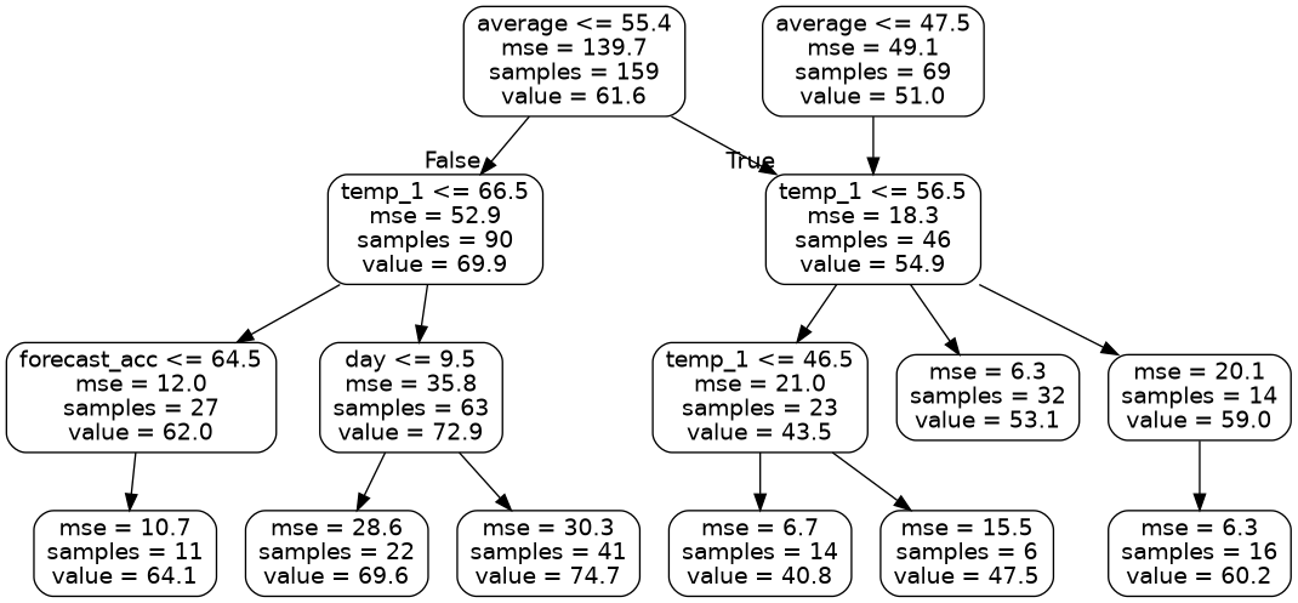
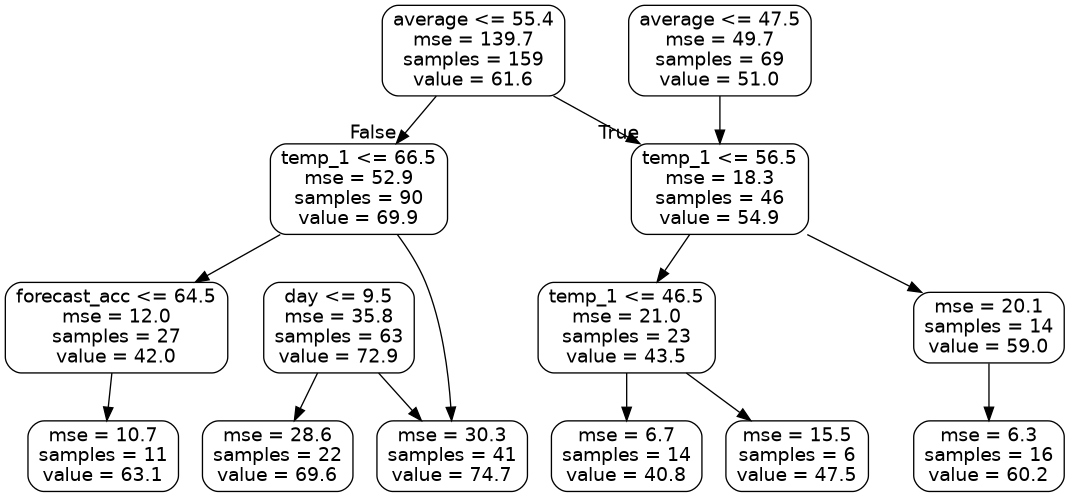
  digraph {
    node [color=black fontname=helvetica shape=box style=rounded]
    edge [fontname=helvetica]
    n1 [label="average <= 55.4\nmse = 139.7\nsamples = 159\nvalue = 61.6"]
    n2 [label="temp_1 <= 66.5\nmse = 52.9\nsamples = 90\nvalue = 69.9"]
    n3 [label="temp_1 <= 56.5\nmse = 18.3\nsamples = 46\nvalue = 54.9"]
-   n4 [label="average <= 47.5\nmse = 49.1\nsamples = 69\nvalue = 51.0"]
-   n5 [label="forecast_acc <= 64.5\nmse = 12.0\nsamples = 27\nvalue = 62.0"]
+   n4 [label="average <= 47.5\nmse = 49.7\nsamples = 69\nvalue = 51.0"]
+   n5 [label="forecast_acc <= 64.5\nmse = 12.0\nsamples = 27\nvalue = 42.0"]
    n6 [label="day <= 9.5\nmse = 35.8\nsamples = 63\nvalue = 72.9"]
    n7 [label="temp_1 <= 46.5\nmse = 21.0\nsamples = 23\nvalue = 43.5"]
    n8 [label="mse = 6.7\nsamples = 14\nvalue = 40.8"]
    n9 [label="mse = 15.5\nsamples = 6\nvalue = 47.5"]
-   n10 [label="mse = 6.3\nsamples = 32\nvalue = 53.1"]
    n11 [label="mse = 20.1\nsamples = 14\nvalue = 59.0"]
    n12 [label="mse = 6.3\nsamples = 16\nvalue = 60.2"]
-   n13 [label="mse = 10.7\nsamples = 11\nvalue = 64.1"]
+   n13 [label="mse = 10.7\nsamples = 11\nvalue = 63.1"]
    n14 [label="mse = 28.6\nsamples = 22\nvalue = 69.6"]
    n15 [label="mse = 30.3\nsamples = 41\nvalue = 74.7"]
    n1 -> n2 [headlabel=False labelangle=-45 labeldistance=2.5]
    n1 -> n3 [headlabel=True labelangle=45 labeldistance=2.5]
    n2 -> n5
-   n2 -> n6
+   n2 -> n15
    n3 -> n7
-   n3 -> n10
    n3 -> n11
    n4 -> n3
    n5 -> n13
    n6 -> n14
    n6 -> n15
    n7 -> n8
    n7 -> n9
    n11 -> n12
  }
